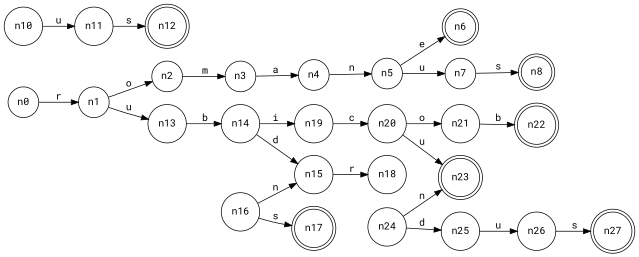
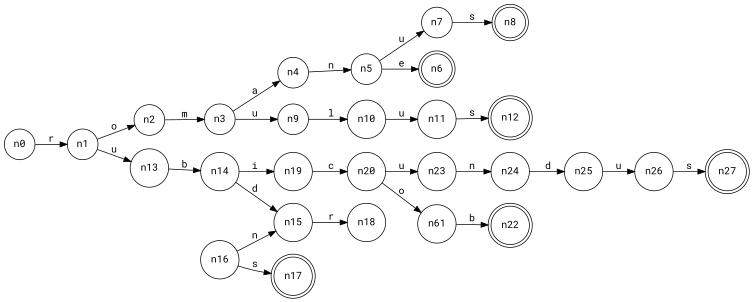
  digraph {
    fontname="Roboto Mono"
    rankdir=LR
    node [fontname="Roboto Mono" shape=circle]
    edge [fontname="Roboto Mono"]
    n0
    n1
    n2
    n13
    n3
    n14
    n4
+   n9
    n5
    n10
    n6 [shape=doublecircle]
    n7
    n8 [shape=doublecircle]
    n11
    n12 [shape=doublecircle]
    n15
    n19
    n18
    n20
    n16
    n17 [shape=doublecircle]
-   n21
-   n23 [shape=doublecircle]
+   n21 [label=n61]
+   n23
    n22 [shape=doublecircle]
    n24
    n25
    n26
    n27 [shape=doublecircle]
    n0 -> n1 [label=r]
    n1 -> n2 [label=o]
    n1 -> n13 [label=u]
    n2 -> n3 [label=m]
    n13 -> n14 [label=b]
    n3 -> n4 [label=a]
+   n3 -> n9 [label=u]
    n14 -> n15 [label=d]
    n14 -> n19 [label=i]
    n4 -> n5 [label=n]
+   n9 -> n10 [label=l]
    n5 -> n6 [label=e]
    n5 -> n7 [label=u]
    n10 -> n11 [label=u]
    n7 -> n8 [label=s]
    n11 -> n12 [label=s]
    n15 -> n18 [label=r]
    n19 -> n20 [label=c]
    n20 -> n21 [label=o]
    n20 -> n23 [label=u]
    n16 -> n15 [label=n]
    n16 -> n17 [label=s]
    n21 -> n22 [label=b]
-   n24 -> n23 [label=n]
+   n23 -> n24 [label=n]
    n24 -> n25 [label=d]
    n25 -> n26 [label=u]
    n26 -> n27 [label=s]
  }
